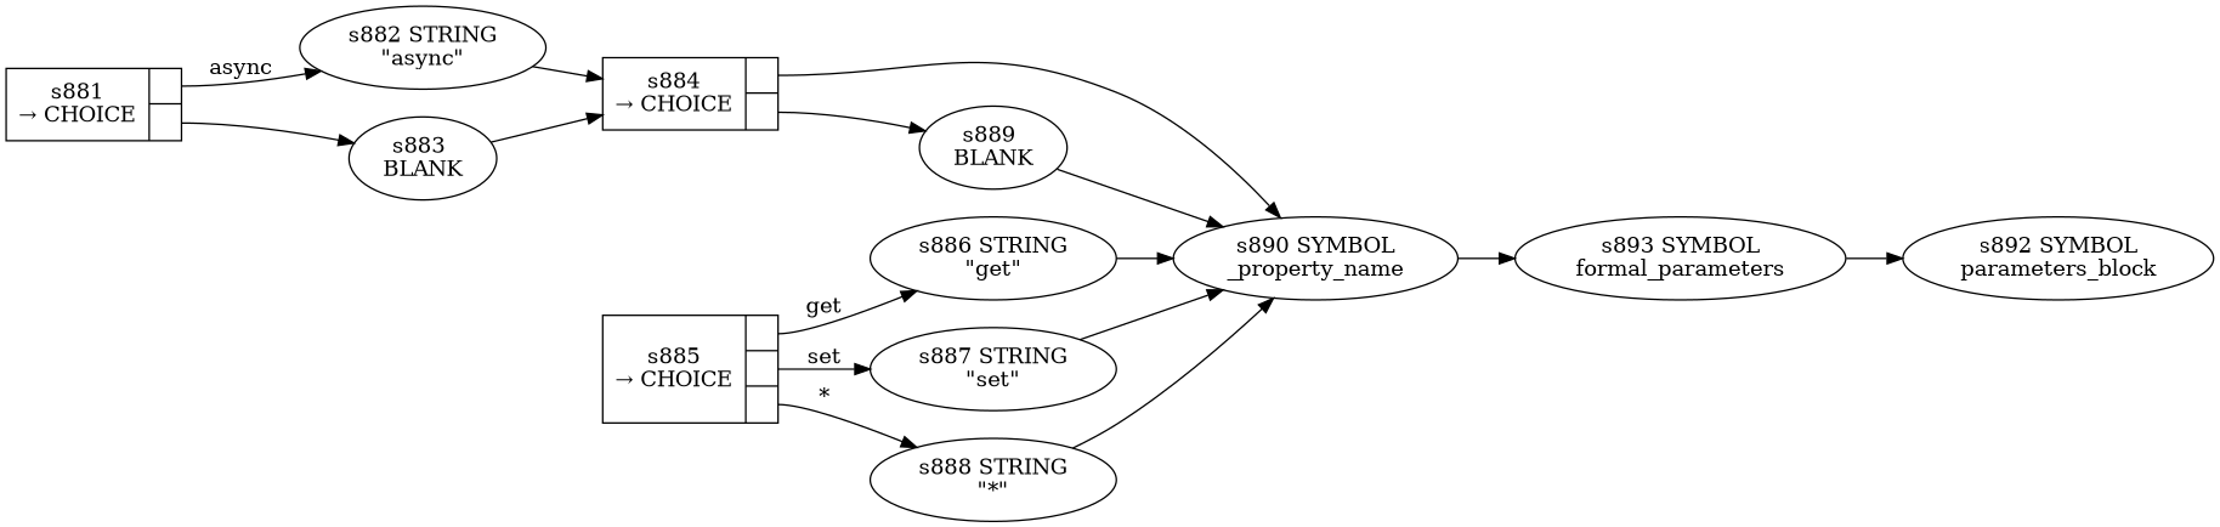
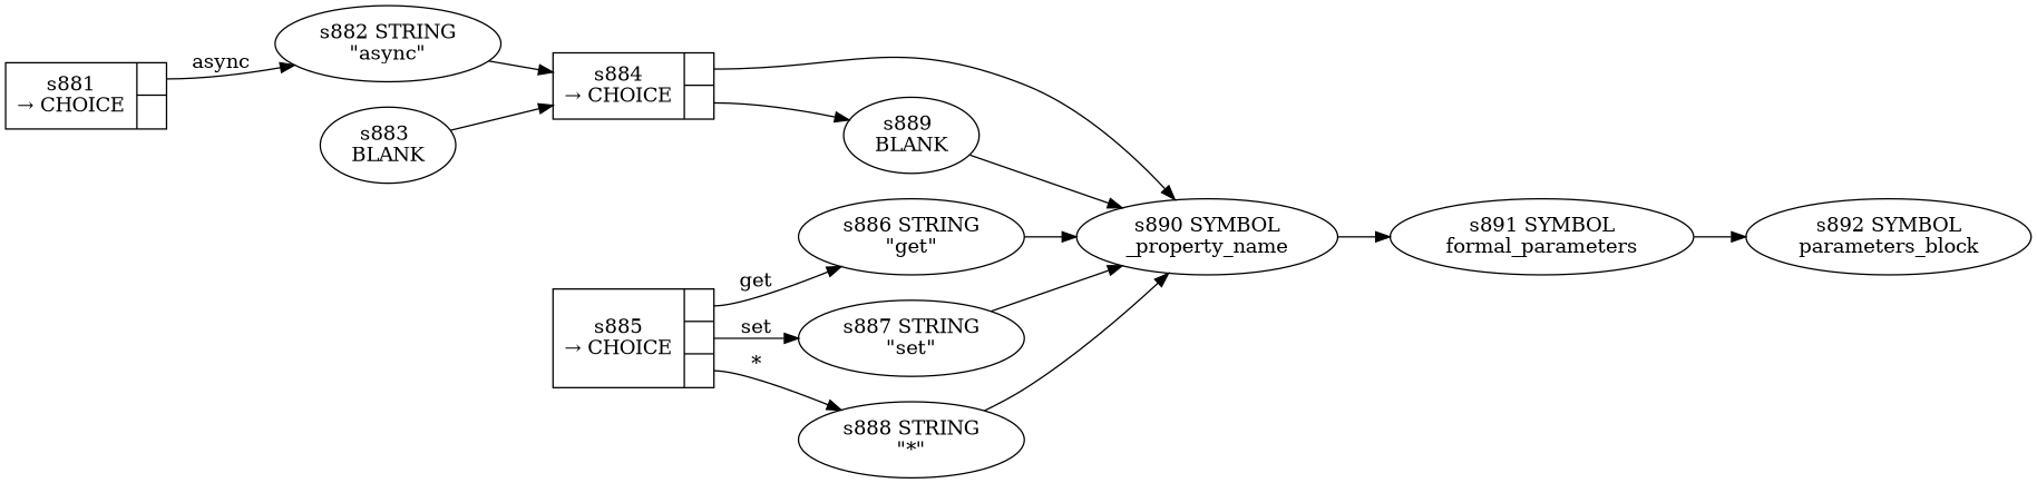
  digraph {
    rankdir=LR
    n1 [fixedsize=false label="{s881\n&rarr; CHOICE|{<p0>|<p1>}}" peripheries=1 shape=record]
    n2 [label="s882 STRING\n\"async\""]
    n3 [label="s883 \nBLANK"]
    n4 [fixedsize=false label="{s884\n&rarr; CHOICE|{<p0>|<p1>}}" peripheries=1 shape=record]
    n5 [label="s889 \nBLANK"]
    n6 [label="s890 SYMBOL\n_property_name"]
    n7 [fixedsize=false label="{s885\n&rarr; CHOICE|{<p0>|<p1>|<p2>}}" peripheries=1 shape=record]
    n8 [label="s886 STRING\n\"get\""]
    n9 [label="s887 STRING\n\"set\""]
    n10 [label="s888 STRING\n\"*\""]
-   n11 [label="s893 SYMBOL\nformal_parameters"]
+   n11 [label="s891 SYMBOL\nformal_parameters"]
    n12 [label="s892 SYMBOL\nparameters_block"]
    n1 -> n2 [label=async tailport=p0]
-   n1 -> n3 [tailport=p1]
    n2 -> n4
    n3 -> n4
    n4 -> n5 [tailport=p1]
    n4 -> n6 [tailport=p0]
    n5 -> n6
    n6 -> n11
    n7 -> n8 [label=get tailport=p0]
    n7 -> n9 [label=set tailport=p1]
    n7 -> n10 [label="*" tailport=p2]
    n8 -> n6
    n9 -> n6
    n10 -> n6
    n11 -> n12
  }
